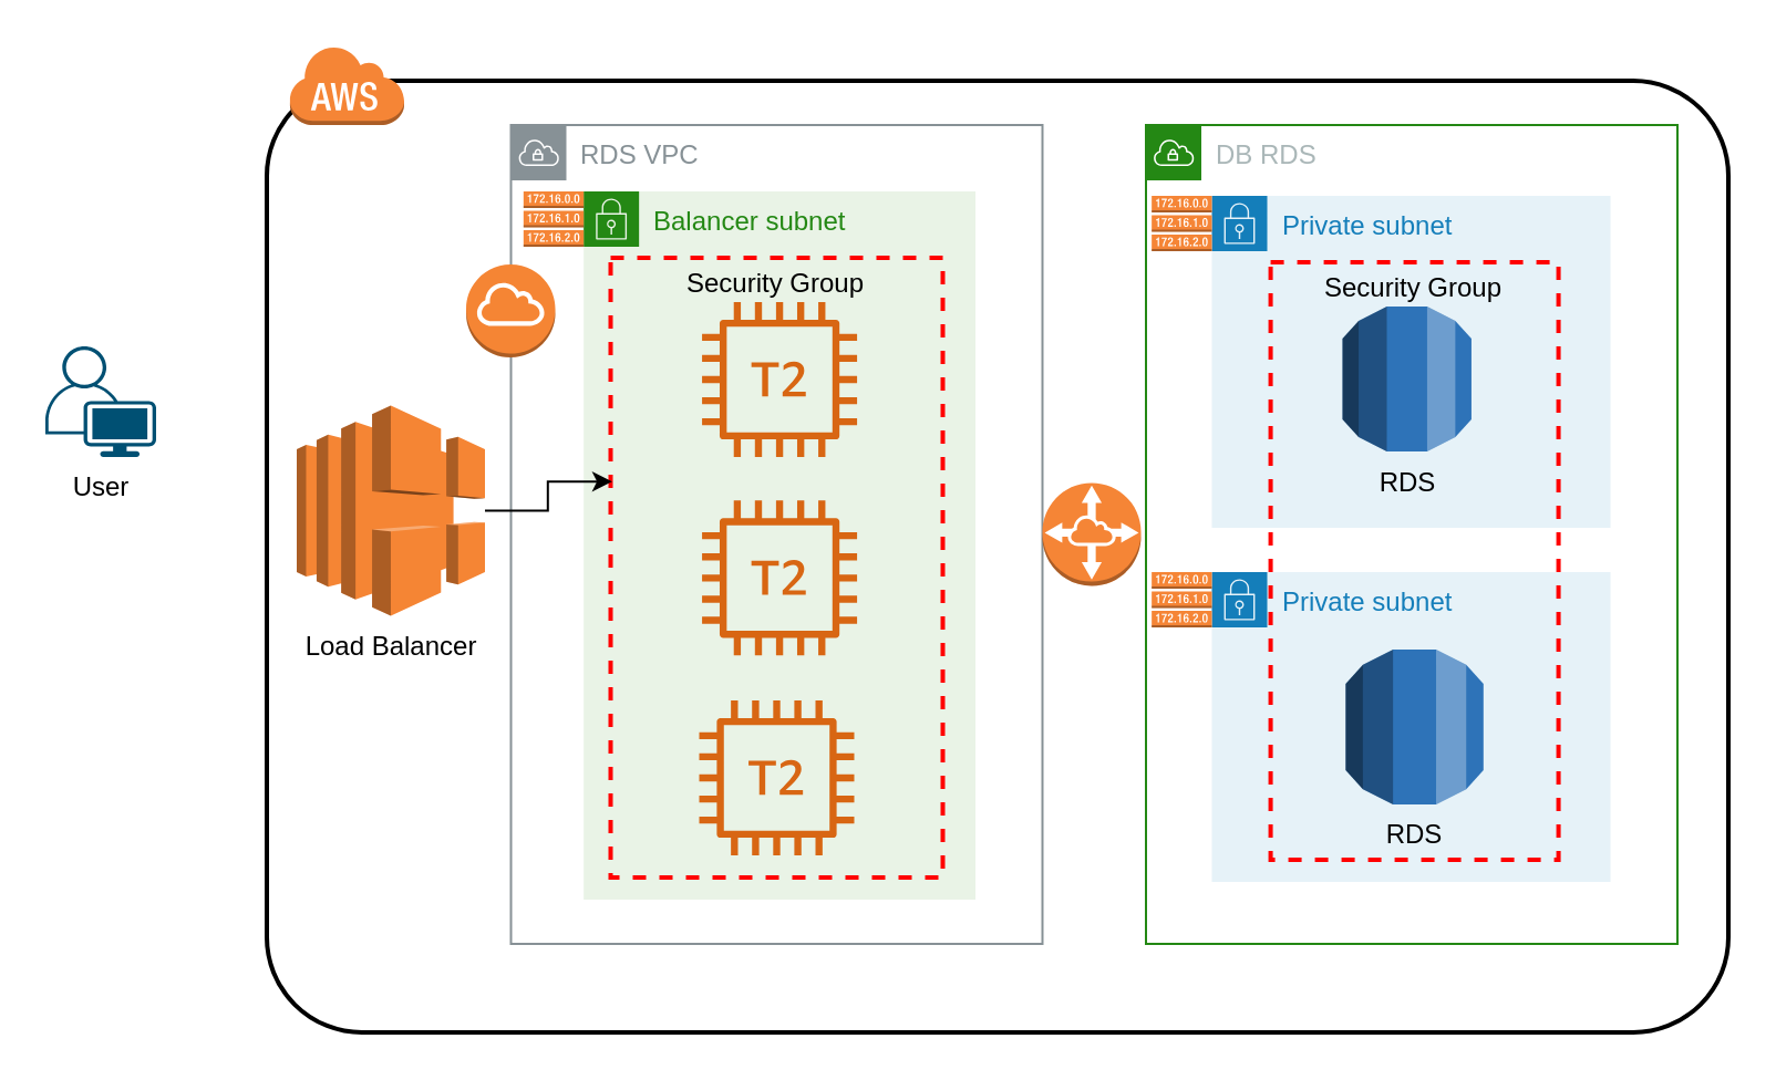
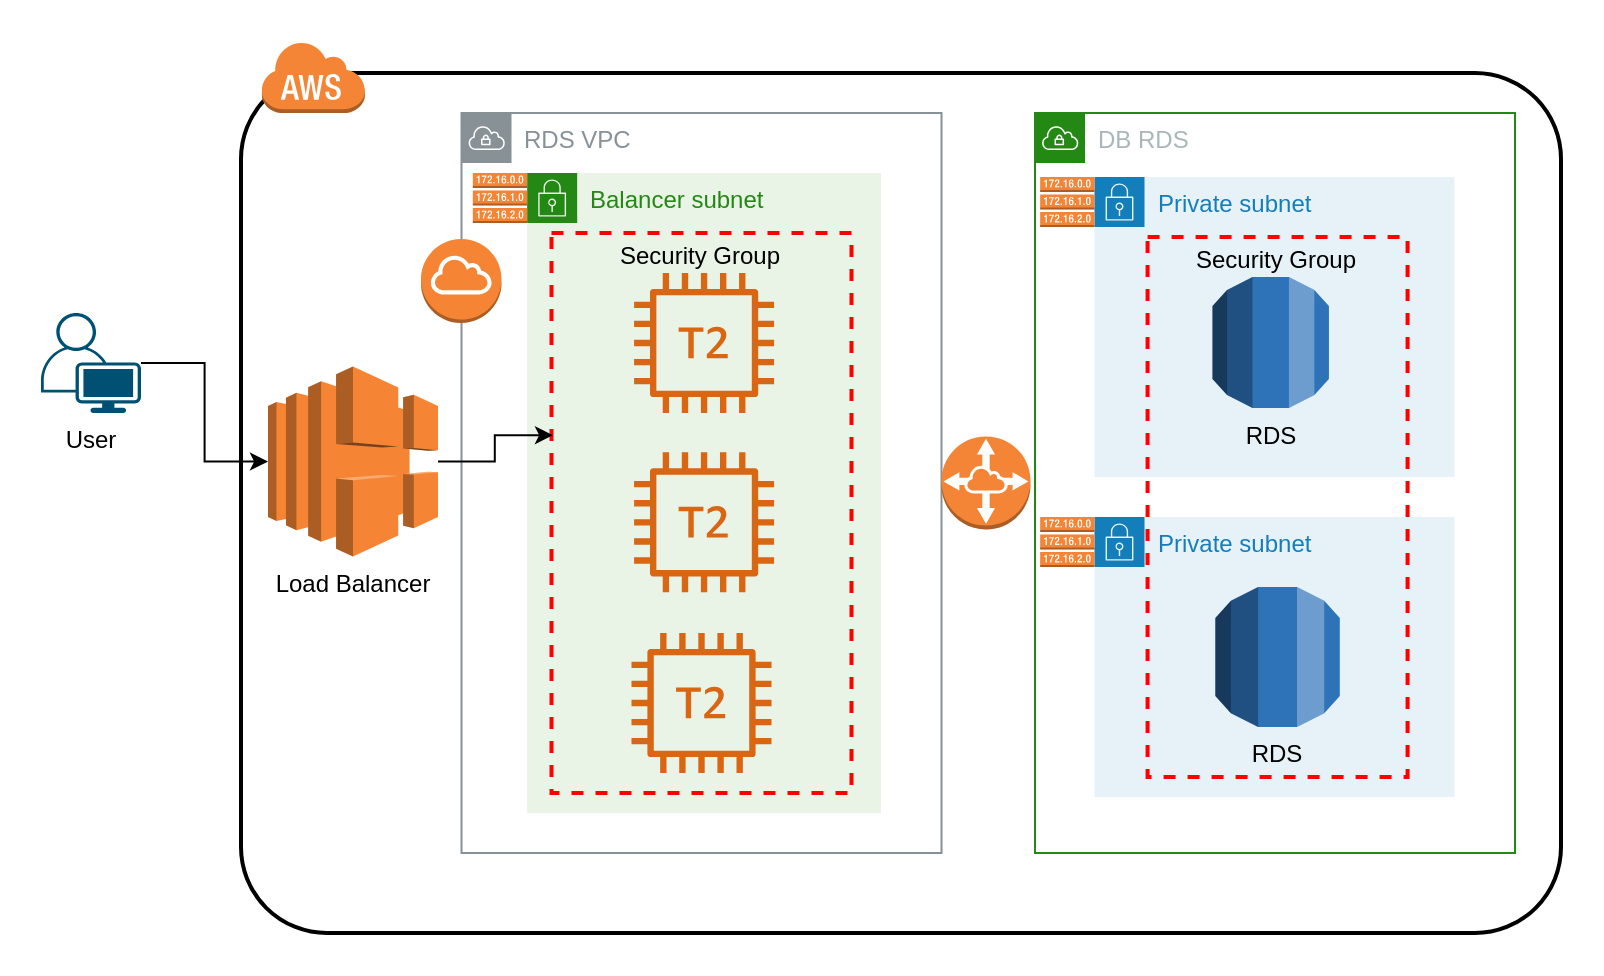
  <mxCell id="0" />
  <mxCell id="1" parent="0" />
  <mxCell id="2" value="" style="rounded=1;arcSize=10;dashed=0;fillColor=none;gradientColor=none;strokeWidth=2;" vertex="1" parent="1"><mxGeometry x="120" y="36" width="660" height="430" as="geometry" /></mxCell>
  <mxCell id="3" value="Balancer subnet" style="points=[[0,0],[0.25,0],[0.5,0],[0.75,0],[1,0],[1,0.25],[1,0.5],[1,0.75],[1,1],[0.75,1],[0.5,1],[0.25,1],[0,1],[0,0.75],[0,0.5],[0,0.25]];outlineConnect=0;gradientColor=none;html=1;whiteSpace=wrap;fontSize=12;fontStyle=0;shape=mxgraph.aws4.group;grIcon=mxgraph.aws4.group_security_group;grStroke=0;strokeColor=#248814;fillColor=#E9F3E6;verticalAlign=top;align=left;spacingLeft=30;fontColor=#248814;dashed=0;" vertex="1" parent="1"><mxGeometry x="263.08" y="86" width="176.92" height="320" as="geometry" /></mxCell>
  <mxCell id="4" value="RDS VPC" style="outlineConnect=0;gradientColor=none;html=1;whiteSpace=wrap;fontSize=12;fontStyle=0;shape=mxgraph.aws4.group;grIcon=mxgraph.aws4.group_vpc;strokeColor=#879196;fillColor=none;verticalAlign=top;align=left;spacingLeft=30;fontColor=#879196;dashed=0;" vertex="1" parent="1"><mxGeometry x="230.25" y="56" width="240" height="370" as="geometry" /></mxCell>
  <mxCell id="5" value="Security Group" style="fontStyle=0;verticalAlign=top;align=center;spacingTop=-2;fillColor=none;rounded=0;whiteSpace=wrap;html=1;strokeColor=#FF0000;strokeWidth=2;dashed=1;container=1;collapsible=0;expand=0;recursiveResize=0;" vertex="1" parent="1"><mxGeometry x="275.25" y="116" width="150" height="280" as="geometry" /></mxCell>
  <mxCell id="6" value="" style="outlineConnect=0;fontColor=#232F3E;gradientColor=none;fillColor=#D86613;strokeColor=none;dashed=0;verticalLabelPosition=bottom;verticalAlign=top;align=center;html=1;fontSize=12;fontStyle=0;aspect=fixed;pointerEvents=1;shape=mxgraph.aws4.t2_instance;" vertex="1" parent="5"><mxGeometry x="40" y="200" width="70" height="70" as="geometry" /></mxCell>
  <mxCell id="7" value="" style="outlineConnect=0;fontColor=#232F3E;gradientColor=none;fillColor=#D86613;strokeColor=none;dashed=0;verticalLabelPosition=bottom;verticalAlign=top;align=center;html=1;fontSize=12;fontStyle=0;aspect=fixed;pointerEvents=1;shape=mxgraph.aws4.t2_instance;" vertex="1" parent="5"><mxGeometry x="41.29" y="109.68" width="70" height="70" as="geometry" /></mxCell>
  <mxCell id="8" value="" style="outlineConnect=0;fontColor=#232F3E;gradientColor=none;fillColor=#D86613;strokeColor=none;dashed=0;verticalLabelPosition=bottom;verticalAlign=top;align=center;html=1;fontSize=12;fontStyle=0;aspect=fixed;pointerEvents=1;shape=mxgraph.aws4.t2_instance;" vertex="1" parent="5"><mxGeometry x="41.29" y="20" width="70" height="70" as="geometry" /></mxCell>
  <mxCell id="9" value="" style="outlineConnect=0;dashed=0;verticalLabelPosition=bottom;verticalAlign=top;align=center;html=1;shape=mxgraph.aws3.internet_gateway;fillColor=#F58534;gradientColor=none;" vertex="1" parent="1"><mxGeometry x="210" y="119" width="40.25" height="42" as="geometry" /></mxCell>
  <mxCell id="10" value="" style="outlineConnect=0;dashed=0;verticalLabelPosition=bottom;verticalAlign=top;align=center;html=1;shape=mxgraph.aws3.vpc_peering;fillColor=#F58536;gradientColor=none;" vertex="1" parent="1"><mxGeometry x="470.25" y="217.78" width="44.5" height="46.43" as="geometry" /></mxCell>
  <mxCell id="11" value="" style="outlineConnect=0;dashed=0;verticalLabelPosition=bottom;verticalAlign=top;align=center;html=1;shape=mxgraph.aws3.route_table;fillColor=#F58536;gradientColor=none;" vertex="1" parent="1"><mxGeometry x="235.91" y="86" width="27.17" height="25" as="geometry" /></mxCell>
  <mxCell id="12" value="" style="edgeStyle=orthogonalEdgeStyle;rounded=0;orthogonalLoop=1;jettySize=auto;html=1;entryX=0.005;entryY=0.361;entryDx=0;entryDy=0;entryPerimeter=0;" edge="1" parent="1" source="13" target="5"><mxGeometry relative="1" as="geometry" /></mxCell>
  <mxCell id="13" value="Load Balancer " style="outlineConnect=0;dashed=0;verticalLabelPosition=bottom;verticalAlign=top;align=center;html=1;shape=mxgraph.aws3.elastic_load_balancing;fillColor=#F58534;gradientColor=none;" vertex="1" parent="1"><mxGeometry x="133.5" y="182.75" width="85" height="95" as="geometry" /></mxCell>
+ <mxCell id="14" value="" style="edgeStyle=orthogonalEdgeStyle;rounded=0;orthogonalLoop=1;jettySize=auto;html=1;" edge="1" parent="1" source="15" target="13"><mxGeometry relative="1" as="geometry" /></mxCell>
  <mxCell id="15" value="User" style="points=[[0.35,0,0],[0.98,0.51,0],[1,0.71,0],[0.67,1,0],[0,0.795,0],[0,0.65,0]];verticalLabelPosition=bottom;html=1;verticalAlign=top;aspect=fixed;align=center;pointerEvents=1;shape=mxgraph.cisco19.user;fillColor=#005073;strokeColor=none;" vertex="1" parent="1"><mxGeometry x="20" y="156" width="50" height="50" as="geometry" /></mxCell>
  <mxCell id="16" value="" style="dashed=0;html=1;shape=mxgraph.aws3.cloud;fillColor=#F58536;gradientColor=none;dashed=0;" vertex="1" parent="1"><mxGeometry x="130" y="20" width="52" height="36" as="geometry" /></mxCell>
  <mxCell id="17" value="Private subnet" style="points=[[0,0],[0.25,0],[0.5,0],[0.75,0],[1,0],[1,0.25],[1,0.5],[1,0.75],[1,1],[0.75,1],[0.5,1],[0.25,1],[0,1],[0,0.75],[0,0.5],[0,0.25]];outlineConnect=0;gradientColor=none;html=1;whiteSpace=wrap;fontSize=12;fontStyle=0;shape=mxgraph.aws4.group;grIcon=mxgraph.aws4.group_security_group;grStroke=0;strokeColor=#147EBA;fillColor=#E6F2F8;verticalAlign=top;align=left;spacingLeft=30;fontColor=#147EBA;dashed=0;" vertex="1" parent="1"><mxGeometry x="546.75" y="258" width="180" height="140" as="geometry" /></mxCell>
  <mxCell id="18" value="Private subnet" style="points=[[0,0],[0.25,0],[0.5,0],[0.75,0],[1,0],[1,0.25],[1,0.5],[1,0.75],[1,1],[0.75,1],[0.5,1],[0.25,1],[0,1],[0,0.75],[0,0.5],[0,0.25]];outlineConnect=0;gradientColor=none;html=1;whiteSpace=wrap;fontSize=12;fontStyle=0;shape=mxgraph.aws4.group;grIcon=mxgraph.aws4.group_security_group;grStroke=0;strokeColor=#147EBA;fillColor=#E6F2F8;verticalAlign=top;align=left;spacingLeft=30;fontColor=#147EBA;dashed=0;" vertex="1" parent="1"><mxGeometry x="546.75" y="88" width="180" height="150" as="geometry" /></mxCell>
  <mxCell id="19" value="Security Group" style="fontStyle=0;verticalAlign=top;align=center;spacingTop=-2;fillColor=none;rounded=0;whiteSpace=wrap;html=1;strokeColor=#FF0000;strokeWidth=2;dashed=1;container=1;collapsible=0;expand=0;recursiveResize=0;" vertex="1" parent="1"><mxGeometry x="573.29" y="118" width="130" height="270" as="geometry" /></mxCell>
  <mxCell id="20" value="DB RDS" style="points=[[0,0],[0.25,0],[0.5,0],[0.75,0],[1,0],[1,0.25],[1,0.5],[1,0.75],[1,1],[0.75,1],[0.5,1],[0.25,1],[0,1],[0,0.75],[0,0.5],[0,0.25]];outlineConnect=0;gradientColor=none;html=1;whiteSpace=wrap;fontSize=12;fontStyle=0;shape=mxgraph.aws4.group;grIcon=mxgraph.aws4.group_vpc;strokeColor=#248814;fillColor=none;verticalAlign=top;align=left;spacingLeft=30;fontColor=#AAB7B8;dashed=0;" vertex="1" parent="1"><mxGeometry x="517" y="56" width="240" height="370" as="geometry" /></mxCell>
  <mxCell id="21" value="" style="outlineConnect=0;dashed=0;verticalLabelPosition=bottom;verticalAlign=top;align=center;html=1;shape=mxgraph.aws3.route_table;fillColor=#F58536;gradientColor=none;" vertex="1" parent="1"><mxGeometry x="519.58" y="88" width="27.17" height="25" as="geometry" /></mxCell>
  <mxCell id="22" value="RDS" style="outlineConnect=0;dashed=0;verticalLabelPosition=bottom;verticalAlign=top;align=center;html=1;shape=mxgraph.aws3.rds;fillColor=#2E73B8;gradientColor=none;" vertex="1" parent="1"><mxGeometry x="607.18" y="293" width="62.22" height="70" as="geometry" /></mxCell>
  <mxCell id="23" value="RDS" style="outlineConnect=0;dashed=0;verticalLabelPosition=bottom;verticalAlign=top;align=center;html=1;shape=mxgraph.aws3.rds;fillColor=#2E73B8;gradientColor=none;" vertex="1" parent="1"><mxGeometry x="605.75" y="138" width="58.22" height="65.5" as="geometry" /></mxCell>
  <mxCell id="24" value="" style="outlineConnect=0;dashed=0;verticalLabelPosition=bottom;verticalAlign=top;align=center;html=1;shape=mxgraph.aws3.route_table;fillColor=#F58536;gradientColor=none;" vertex="1" parent="1"><mxGeometry x="519.58" y="258" width="27.17" height="25" as="geometry" /></mxCell>
